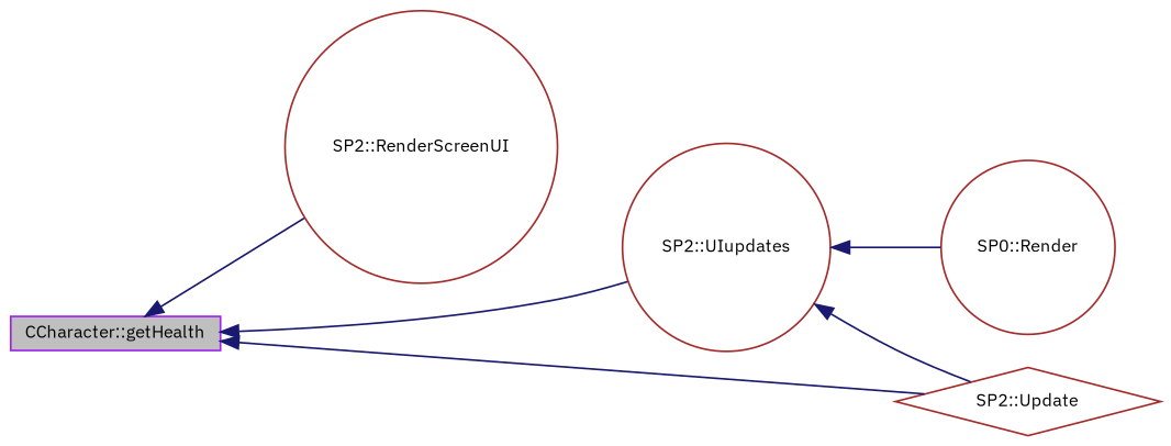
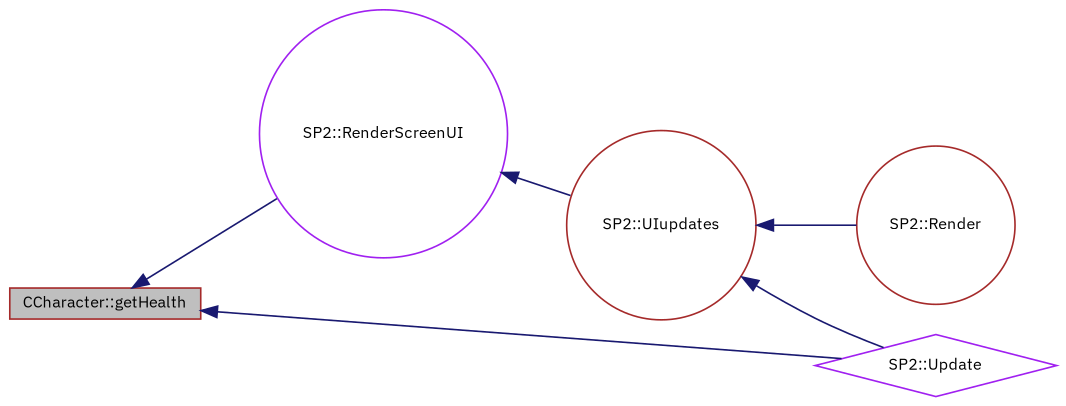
  digraph {
    fontname="IBM Plex Sans"
    rankdir=LR
    node [color=brown fontname="IBM Plex Sans" fontsize=10 shape=circle]
    edge [color=midnightblue dir=back fontname="IBM Plex Sans" fontsize=10 labelfontname=Helvetica labelfontsize=10 style=solid]
-   n1 [color=purple fillcolor=grey75 fontcolor=black height=0.2 label="CCharacter::getHealth" shape=box style=filled width=0.4]
-   n2 [height=0.2 label="SP2::RenderScreenUI" width=0.4]
+   n1 [fillcolor=grey75 fontcolor=black height=0.2 label="CCharacter::getHealth" shape=box style=filled width=0.4]
+   n2 [color=purple height=0.2 label="SP2::RenderScreenUI" width=0.4]
    n3 [height=0.2 label="SP2::UIupdates" width=0.4]
-   n4 [height=0.2 label="SP2::Update" shape=diamond width=0.4]
-   n5 [height=0.2 label="SP0::Render" width=0.4]
+   n4 [color=purple height=0.2 label="SP2::Update" shape=diamond width=0.4]
+   n5 [height=0.2 label="SP2::Render" width=0.4]
    n1 -> n2
-   n1 -> n3
+   n2 -> n3
    n1 -> n4
    n3 -> n4
    n3 -> n5
  }
